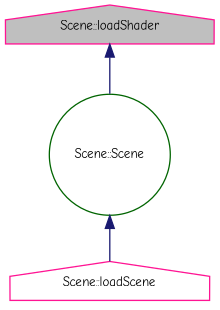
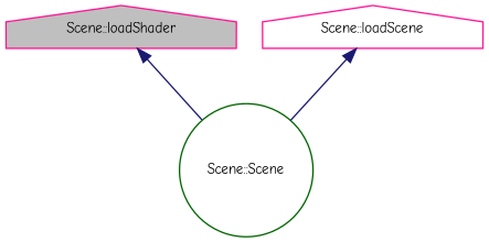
  digraph {
    fontname="Comic Neue"
    rankdir=TB
    node [color=deeppink fillcolor=white fontname="Comic Neue" fontsize=10 shape=house style=filled]
    edge [color=midnightblue dir=back fontname="Comic Neue" fontsize=10 labelfontname=Helvetica labelfontsize=10 style=solid]
    n1 [fillcolor=grey75 fontcolor=black height=0.2 label="Scene::loadShader" width=0.4]
    n2 [color=darkgreen height=0.2 label="Scene::Scene" shape=circle width=0.4]
    n3 [height=0.2 label="Scene::loadScene" width=0.4]
    n1 -> n2
-   n2 -> n3
+   n3 -> n2
  }
